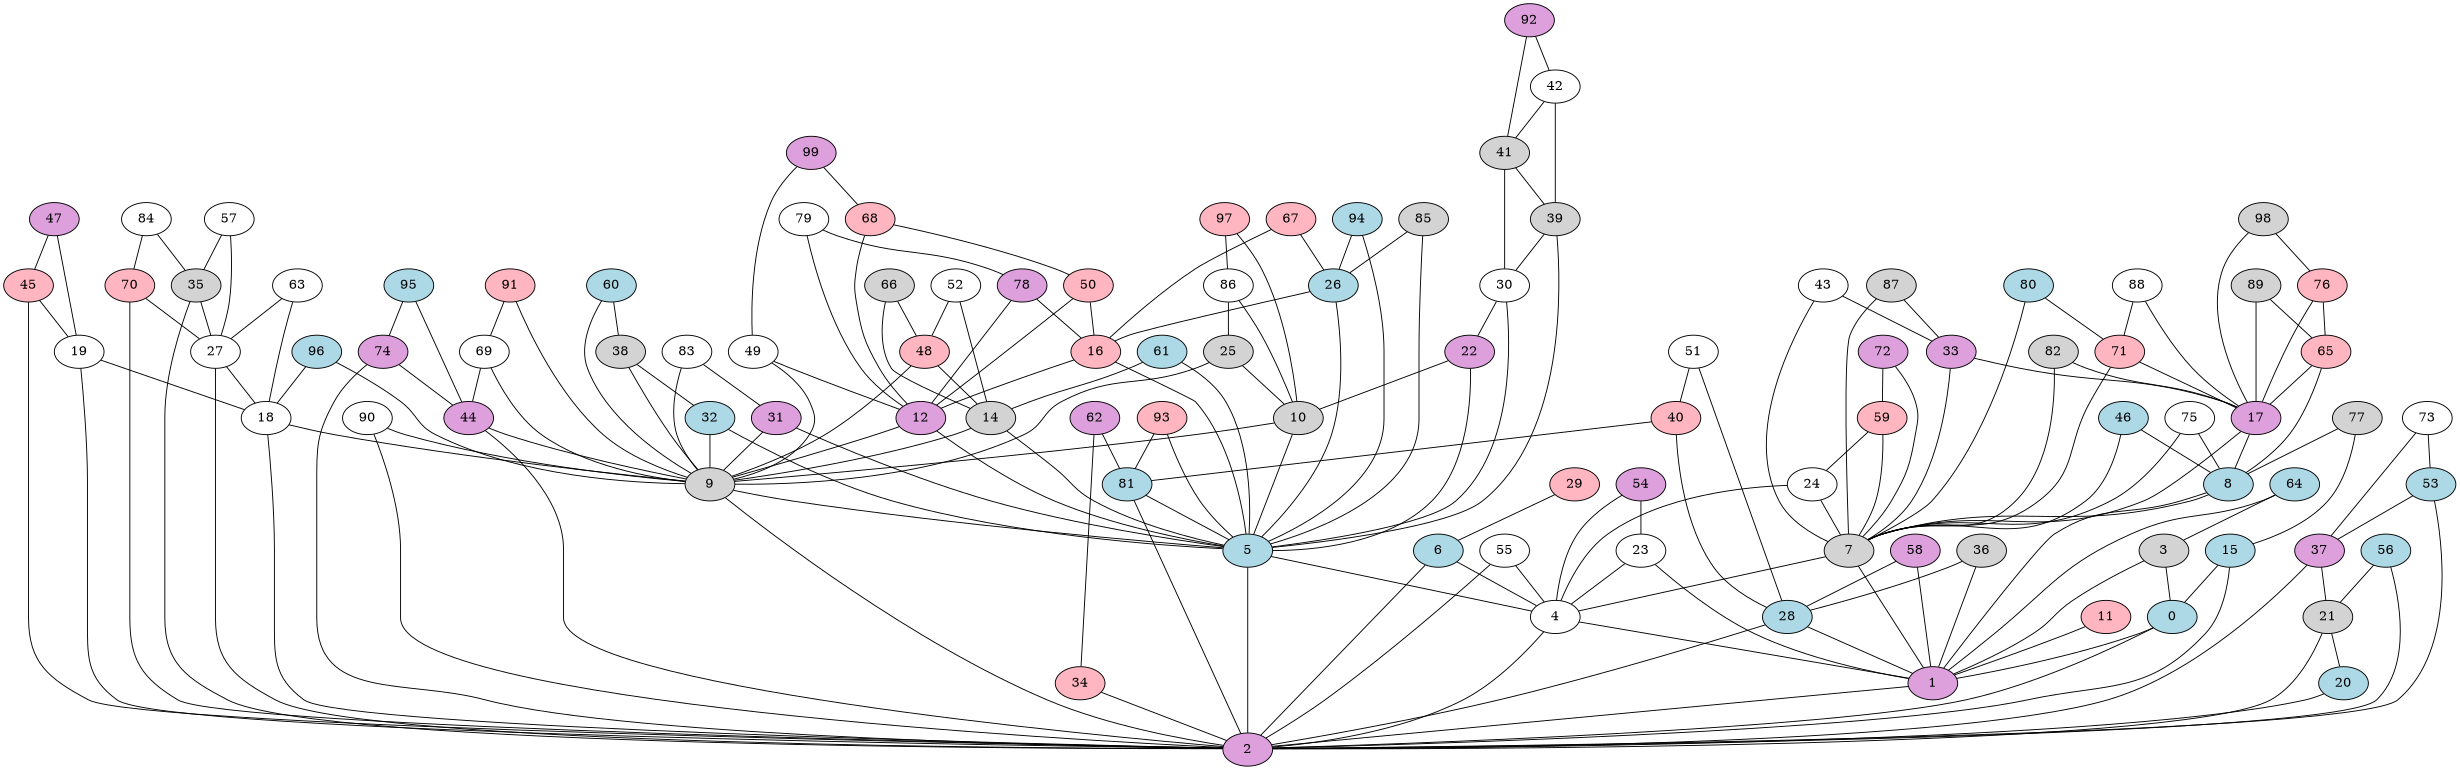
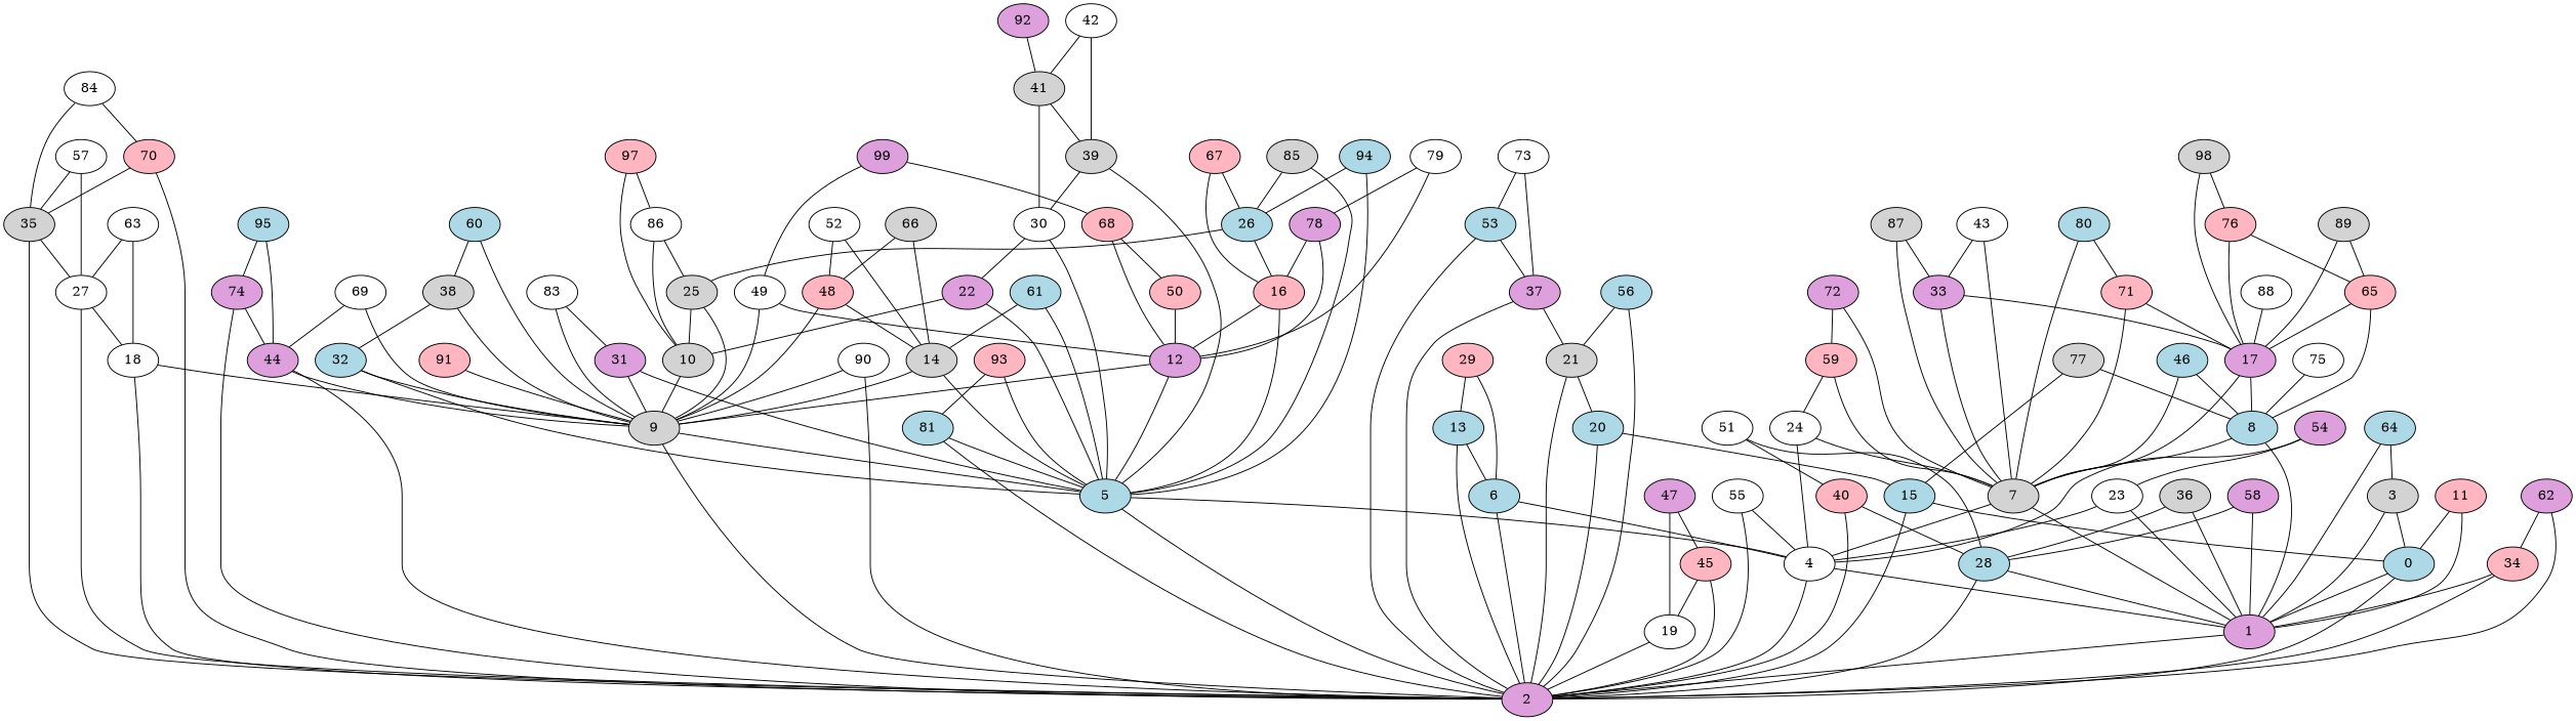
  graph {
    node [fillcolor=white style=filled]
    0 [fillcolor=lightblue]
    1 [fillcolor=plum]
    2 [fillcolor=plum]
    3 [fillcolor=lightgrey]
    4
    5 [fillcolor=lightblue]
    6 [fillcolor=lightblue]
    7 [fillcolor=lightgrey]
    8 [fillcolor=lightblue]
    9 [fillcolor=lightgrey]
    10 [fillcolor=lightgrey]
    11 [fillcolor=lightpink]
    12 [fillcolor=plum]
+   13 [fillcolor=lightblue]
    14 [fillcolor=lightgrey]
    15 [fillcolor=lightblue]
    16 [fillcolor=lightpink]
    17 [fillcolor=plum]
    18
    19
    20 [fillcolor=lightblue]
    21 [fillcolor=lightgrey]
    22 [fillcolor=plum]
    23
    24
    25 [fillcolor=lightgrey]
    26 [fillcolor=lightblue]
    27
    28 [fillcolor=lightblue]
    29 [fillcolor=lightpink]
    30
    31 [fillcolor=plum]
    32 [fillcolor=lightblue]
    33 [fillcolor=plum]
    34 [fillcolor=lightpink]
    35 [fillcolor=lightgrey]
    36 [fillcolor=lightgrey]
    37 [fillcolor=plum]
    38 [fillcolor=lightgrey]
    39 [fillcolor=lightgrey]
    40 [fillcolor=lightpink]
    41 [fillcolor=lightgrey]
    42
    43
    44 [fillcolor=plum]
    45 [fillcolor=lightpink]
    46 [fillcolor=lightblue]
    47 [fillcolor=plum]
    48 [fillcolor=lightpink]
    49
    50 [fillcolor=lightpink]
    51
    52
    53 [fillcolor=lightblue]
    54 [fillcolor=plum]
    55
    56 [fillcolor=lightblue]
    57
    58 [fillcolor=plum]
    59 [fillcolor=lightpink]
    60 [fillcolor=lightblue]
    61 [fillcolor=lightblue]
    62 [fillcolor=plum]
    63
    64 [fillcolor=lightblue]
    65 [fillcolor=lightpink]
    66 [fillcolor=lightgrey]
    67 [fillcolor=lightpink]
    68 [fillcolor=lightpink]
    69
    70 [fillcolor=lightpink]
    71 [fillcolor=lightpink]
    72 [fillcolor=plum]
    73
    74 [fillcolor=plum]
    75
    76 [fillcolor=lightpink]
    77 [fillcolor=lightgrey]
    78 [fillcolor=plum]
    79
    80 [fillcolor=lightblue]
    81 [fillcolor=lightblue]
-   82 [fillcolor=lightgrey]
    83
    84
    85 [fillcolor=lightgrey]
    86
    87 [fillcolor=lightgrey]
    88
    89 [fillcolor=lightgrey]
    90
    91 [fillcolor=lightpink]
    92 [fillcolor=plum]
    93 [fillcolor=lightpink]
    94 [fillcolor=lightblue]
    95 [fillcolor=lightblue]
-   96 [fillcolor=lightblue]
    97 [fillcolor=lightpink]
    98 [fillcolor=lightgrey]
    99 [fillcolor=plum]
    0 -- 1
    1 -- 2
    2 -- 0
    3 -- 0
    3 -- 1
    4 -- 1
    4 -- 2
    5 -- 2
    5 -- 4
    6 -- 2
    6 -- 4
    7 -- 1
    7 -- 4
    8 -- 1
    8 -- 7
    9 -- 2
    9 -- 5
-   10 -- 5
    10 -- 9
+   11 -- 0
    11 -- 1
    12 -- 5
    12 -- 9
+   13 -- 2
+   13 -- 6
    14 -- 5
    14 -- 9
    15 -- 0
    15 -- 2
    16 -- 5
    16 -- 12
    17 -- 7
    17 -- 8
    18 -- 2
    18 -- 9
    19 -- 2
-   19 -- 18
    20 -- 2
+   20 -- 15
    21 -- 2
    21 -- 20
    22 -- 5
    22 -- 10
    23 -- 1
    23 -- 4
    24 -- 4
    24 -- 7
    25 -- 9
    25 -- 10
-   26 -- 5
+   26 -- 25
    26 -- 16
    27 -- 2
    27 -- 18
    28 -- 1
    28 -- 2
    29 -- 6
+   29 -- 13
    30 -- 5
    30 -- 22
    31 -- 5
    31 -- 9
    32 -- 5
    32 -- 9
    33 -- 7
    33 -- 17
+   34 -- 1
    34 -- 2
    35 -- 2
    35 -- 27
    36 -- 1
    36 -- 28
    37 -- 2
    37 -- 21
    38 -- 9
    38 -- 32
    39 -- 5
    39 -- 30
-   40 -- 81
+   40 -- 2
    40 -- 28
    41 -- 30
    41 -- 39
    42 -- 39
    42 -- 41
    43 -- 7
    43 -- 33
    44 -- 2
    44 -- 9
    45 -- 2
    45 -- 19
    46 -- 7
    46 -- 8
    47 -- 19
    47 -- 45
    48 -- 9
    48 -- 14
    49 -- 9
    49 -- 12
    50 -- 12
-   50 -- 16
    51 -- 28
    51 -- 40
    52 -- 14
    52 -- 48
    53 -- 2
    53 -- 37
    54 -- 4
    54 -- 23
    55 -- 2
    55 -- 4
    56 -- 2
    56 -- 21
    57 -- 27
    57 -- 35
    58 -- 1
    58 -- 28
    59 -- 7
    59 -- 24
    60 -- 9
    60 -- 38
    61 -- 5
    61 -- 14
-   62 -- 81
+   62 -- 2
    62 -- 34
    63 -- 18
    63 -- 27
    64 -- 1
    64 -- 3
    65 -- 8
    65 -- 17
    66 -- 14
    66 -- 48
    67 -- 16
    67 -- 26
    68 -- 12
    68 -- 50
    69 -- 9
    69 -- 44
    70 -- 2
-   70 -- 27
+   70 -- 35
    71 -- 7
    71 -- 17
    72 -- 7
    72 -- 59
    73 -- 37
    73 -- 53
    74 -- 2
    74 -- 44
-   75 -- 7
    75 -- 8
    76 -- 17
    76 -- 65
    77 -- 8
    77 -- 15
    78 -- 12
    78 -- 16
    79 -- 12
    79 -- 78
    80 -- 7
    80 -- 71
    81 -- 2
    81 -- 5
-   82 -- 7
-   82 -- 17
    83 -- 9
    83 -- 31
    84 -- 35
    84 -- 70
    85 -- 5
    85 -- 26
    86 -- 10
    86 -- 25
    87 -- 7
    87 -- 33
    88 -- 17
-   88 -- 71
    89 -- 17
    89 -- 65
    90 -- 2
    90 -- 9
    91 -- 9
-   91 -- 69
    92 -- 41
-   92 -- 42
    93 -- 5
    93 -- 81
    94 -- 5
    94 -- 26
    95 -- 44
    95 -- 74
-   96 -- 9
-   96 -- 18
    97 -- 10
    97 -- 86
    98 -- 17
    98 -- 76
    99 -- 49
    99 -- 68
  }
